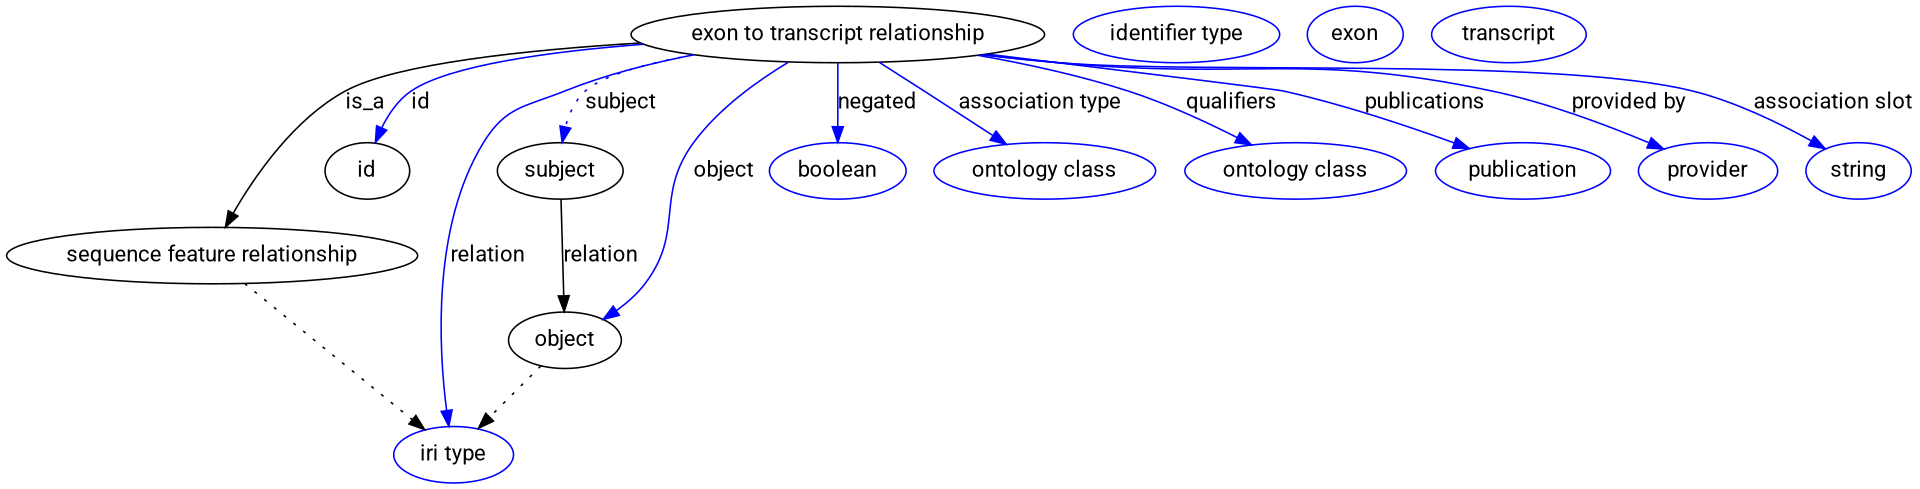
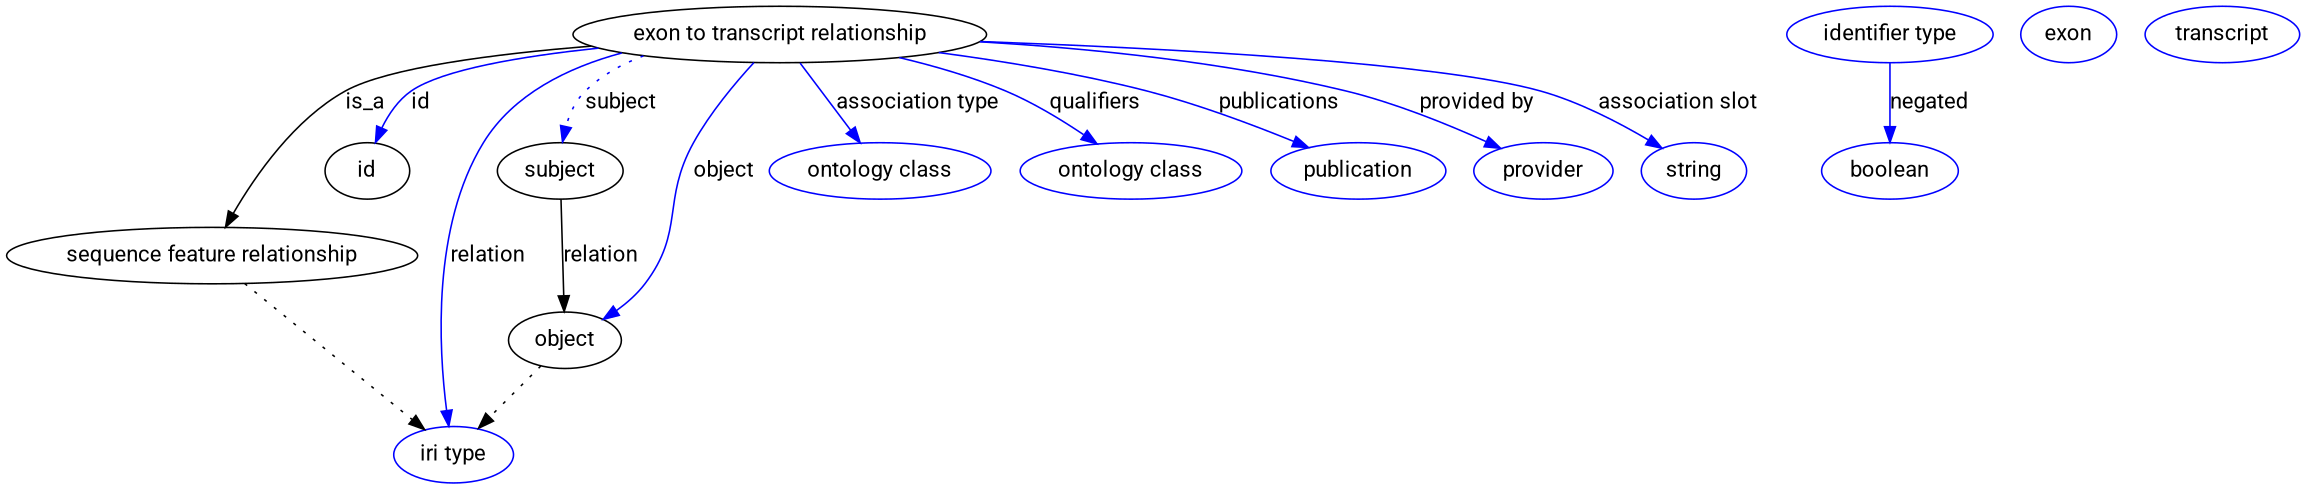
  digraph {
    fontname=Roboto
    node [fontname=Roboto color=blue]
    edge [fontname=Roboto color=blue style=solid]
    n1 [height=0.5 label="exon to transcript relationship" width=3.221 color=""]
    "sequence feature relationship" [height=0.5 width=3.1453 color=""]
    id [height=0.5 width=0.75 color=""]
    subject [height=0.5 width=0.97656 color=""]
    n5 [height=0.5 label="iri type" width=0.9834]
    object [height=0.5 width=0.88096 color=""]
    n7 [height=0.5 label=boolean width=1.0584]
    n8 [height=0.5 label="ontology class" width=1.6931]
    n9 [height=0.5 label="ontology class" width=1.6931]
    n10 [height=0.5 label=publication width=1.3859]
    n11 [height=0.5 label=provider width=1.1129]
    n12 [height=0.5 label=string width=0.8403]
    n13 [height=0.5 label="identifier type" width=1.652]
    n14 [height=0.5 label=exon width=0.75825]
    n15 [height=0.5 label=transcript width=1.2084]
    n1 -> "sequence feature relationship" [label=is_a color="" style=""]
    n1 -> id [label=id]
    n1 -> subject [label=subject style=dotted]
    n1 -> n5 [label=relation]
    n1 -> object [label=object]
-   n1 -> n7 [label=negated]
+   n13 -> n7 [label=negated]
    n1 -> n8 [label="association type"]
    n1 -> n9 [label=qualifiers]
    n1 -> n10 [label=publications]
    n1 -> n11 [label="provided by"]
    n1 -> n12 [label="association slot"]
    "sequence feature relationship" -> n5 [style=dotted color=""]
    subject -> object [label=relation color="" style=""]
    object -> n5 [style=dotted color=""]
  }
